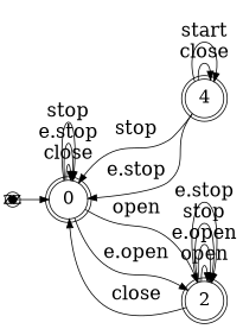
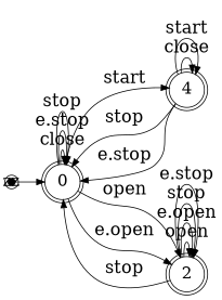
  digraph {
    pack=true
    rankdir=LR
    node [fillcolor=white fixedsize=true fontsize=20 shape=doublecircle style=filled]
    edge [fontsize=22]
    zz [fillcolor=black height=0 width=0]
    0 [height=0.5 width=0.5]
    n3 [height=0.5 label=4 width=0.5]
    2 [height=0.5 width=0.5]
    zz -> 0
    0 -> 0 [label=close]
    0 -> 0 [label="e.stop"]
    0 -> 0 [label=stop]
+   0 -> n3 [label=start]
    0 -> 2 [label=open]
    0 -> 2 [label="e.open"]
    n3 -> 0 [label=stop]
    n3 -> 0 [label="e.stop"]
    n3 -> n3 [label=close]
    n3 -> n3 [label=start]
-   2 -> 0 [label=close]
+   2 -> 0 [label=stop]
    2 -> 2 [label=open]
    2 -> 2 [label="e.open"]
    2 -> 2 [label=stop]
    2 -> 2 [label="e.stop"]
  }
